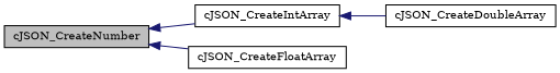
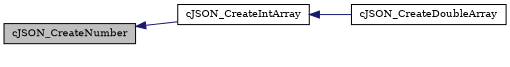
  digraph {
    fontname="DejaVu Serif"
    rankdir=LR
    node [color=black fillcolor=white fontname="DejaVu Serif" fontsize=10 shape=record style=filled]
    edge [color=midnightblue dir=back fontname="DejaVu Serif" fontsize=10 labelfontname=Helvetica labelfontsize=10 style=solid]
    n1 [fillcolor=grey75 fontcolor=black height=0.2 label=cJSON_CreateNumber width=0.4]
    n2 [height=0.2 label=cJSON_CreateIntArray width=0.4]
-   n3 [height=0.2 label=cJSON_CreateFloatArray width=0.4]
    n4 [height=0.2 label=cJSON_CreateDoubleArray width=0.4]
    n1 -> n2
-   n1 -> n3
    n2 -> n4
  }
